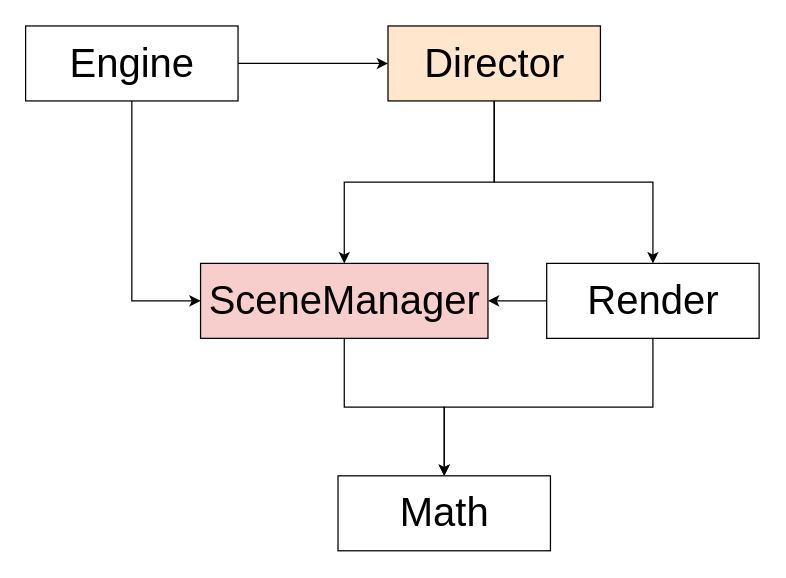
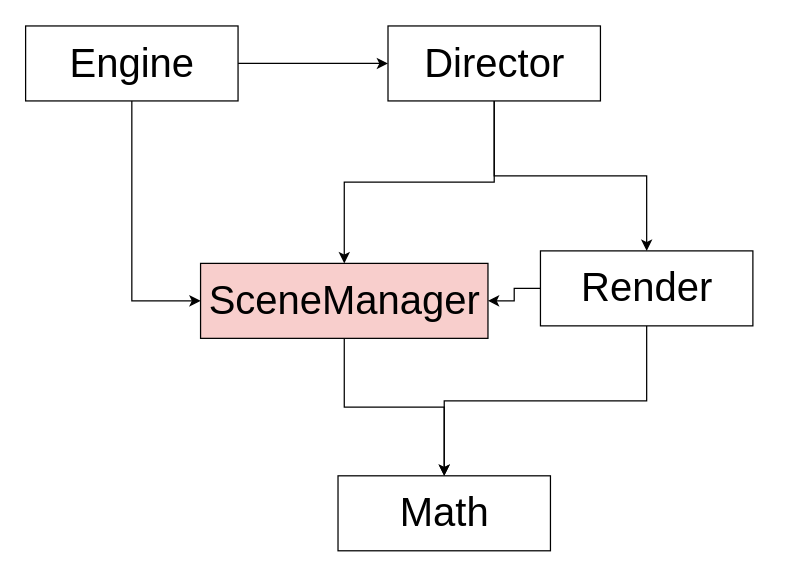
  <mxCell id="0" />
  <mxCell id="1" parent="0" />
  <mxCell id="2" value="" style="edgeStyle=orthogonalEdgeStyle;rounded=0;orthogonalLoop=1;jettySize=auto;html=1;" parent="1" source="4" target="7" edge="1"><mxGeometry relative="1" as="geometry" /></mxCell>
  <mxCell id="3" style="edgeStyle=orthogonalEdgeStyle;rounded=0;orthogonalLoop=1;jettySize=auto;html=1;entryX=0;entryY=0.5;entryDx=0;entryDy=0;" parent="1" source="4" target="10" edge="1"><mxGeometry relative="1" as="geometry" /></mxCell>
  <mxCell id="4" value="Engine" style="html=1;fontSize=32;" parent="1" vertex="1"><mxGeometry x="20" y="20" width="170" height="60" as="geometry" /></mxCell>
  <mxCell id="5" style="edgeStyle=orthogonalEdgeStyle;rounded=0;orthogonalLoop=1;jettySize=auto;html=1;exitX=0.5;exitY=1;exitDx=0;exitDy=0;" parent="1" source="7" target="13" edge="1"><mxGeometry relative="1" as="geometry" /></mxCell>
  <mxCell id="6" style="edgeStyle=orthogonalEdgeStyle;rounded=0;orthogonalLoop=1;jettySize=auto;html=1;" parent="1" source="7" target="10" edge="1"><mxGeometry relative="1" as="geometry" /></mxCell>
- <mxCell id="7" value="Director" style="html=1;fontSize=32;fillColor=#ffe6cc;" parent="1" vertex="1"><mxGeometry x="310" y="20" width="170" height="60" as="geometry" /></mxCell>
+ <mxCell id="7" value="Director" style="html=1;fontSize=32;" parent="1" vertex="1"><mxGeometry x="310" y="20" width="170" height="60" as="geometry" /></mxCell>
  <mxCell id="8" value="Math" style="html=1;fontSize=32;" parent="1" vertex="1"><mxGeometry x="270" y="380" width="170" height="60" as="geometry" /></mxCell>
  <mxCell id="9" style="edgeStyle=orthogonalEdgeStyle;rounded=0;orthogonalLoop=1;jettySize=auto;html=1;" parent="1" source="10" target="8" edge="1"><mxGeometry relative="1" as="geometry" /></mxCell>
  <mxCell id="10" value="SceneManager" style="html=1;fontSize=32;fillColor=#f8cecc;" parent="1" vertex="1"><mxGeometry x="160" y="210" width="230" height="60" as="geometry" /></mxCell>
  <mxCell id="11" style="edgeStyle=orthogonalEdgeStyle;rounded=0;orthogonalLoop=1;jettySize=auto;html=1;" parent="1" source="13" target="10" edge="1"><mxGeometry relative="1" as="geometry" /></mxCell>
  <mxCell id="12" style="edgeStyle=orthogonalEdgeStyle;rounded=0;orthogonalLoop=1;jettySize=auto;html=1;entryX=0.5;entryY=0;entryDx=0;entryDy=0;exitX=0.5;exitY=1;exitDx=0;exitDy=0;" parent="1" source="13" target="8" edge="1"><mxGeometry relative="1" as="geometry" /></mxCell>
- <mxCell id="13" value="Render" style="html=1;fontSize=32;" parent="1" vertex="1"><mxGeometry x="437" y="210" width="170" height="60" as="geometry" /></mxCell>
+ <mxCell id="13" value="Render" style="html=1;fontSize=32;" parent="1" vertex="1"><mxGeometry x="432" y="200" width="170" height="60" as="geometry" /></mxCell>
